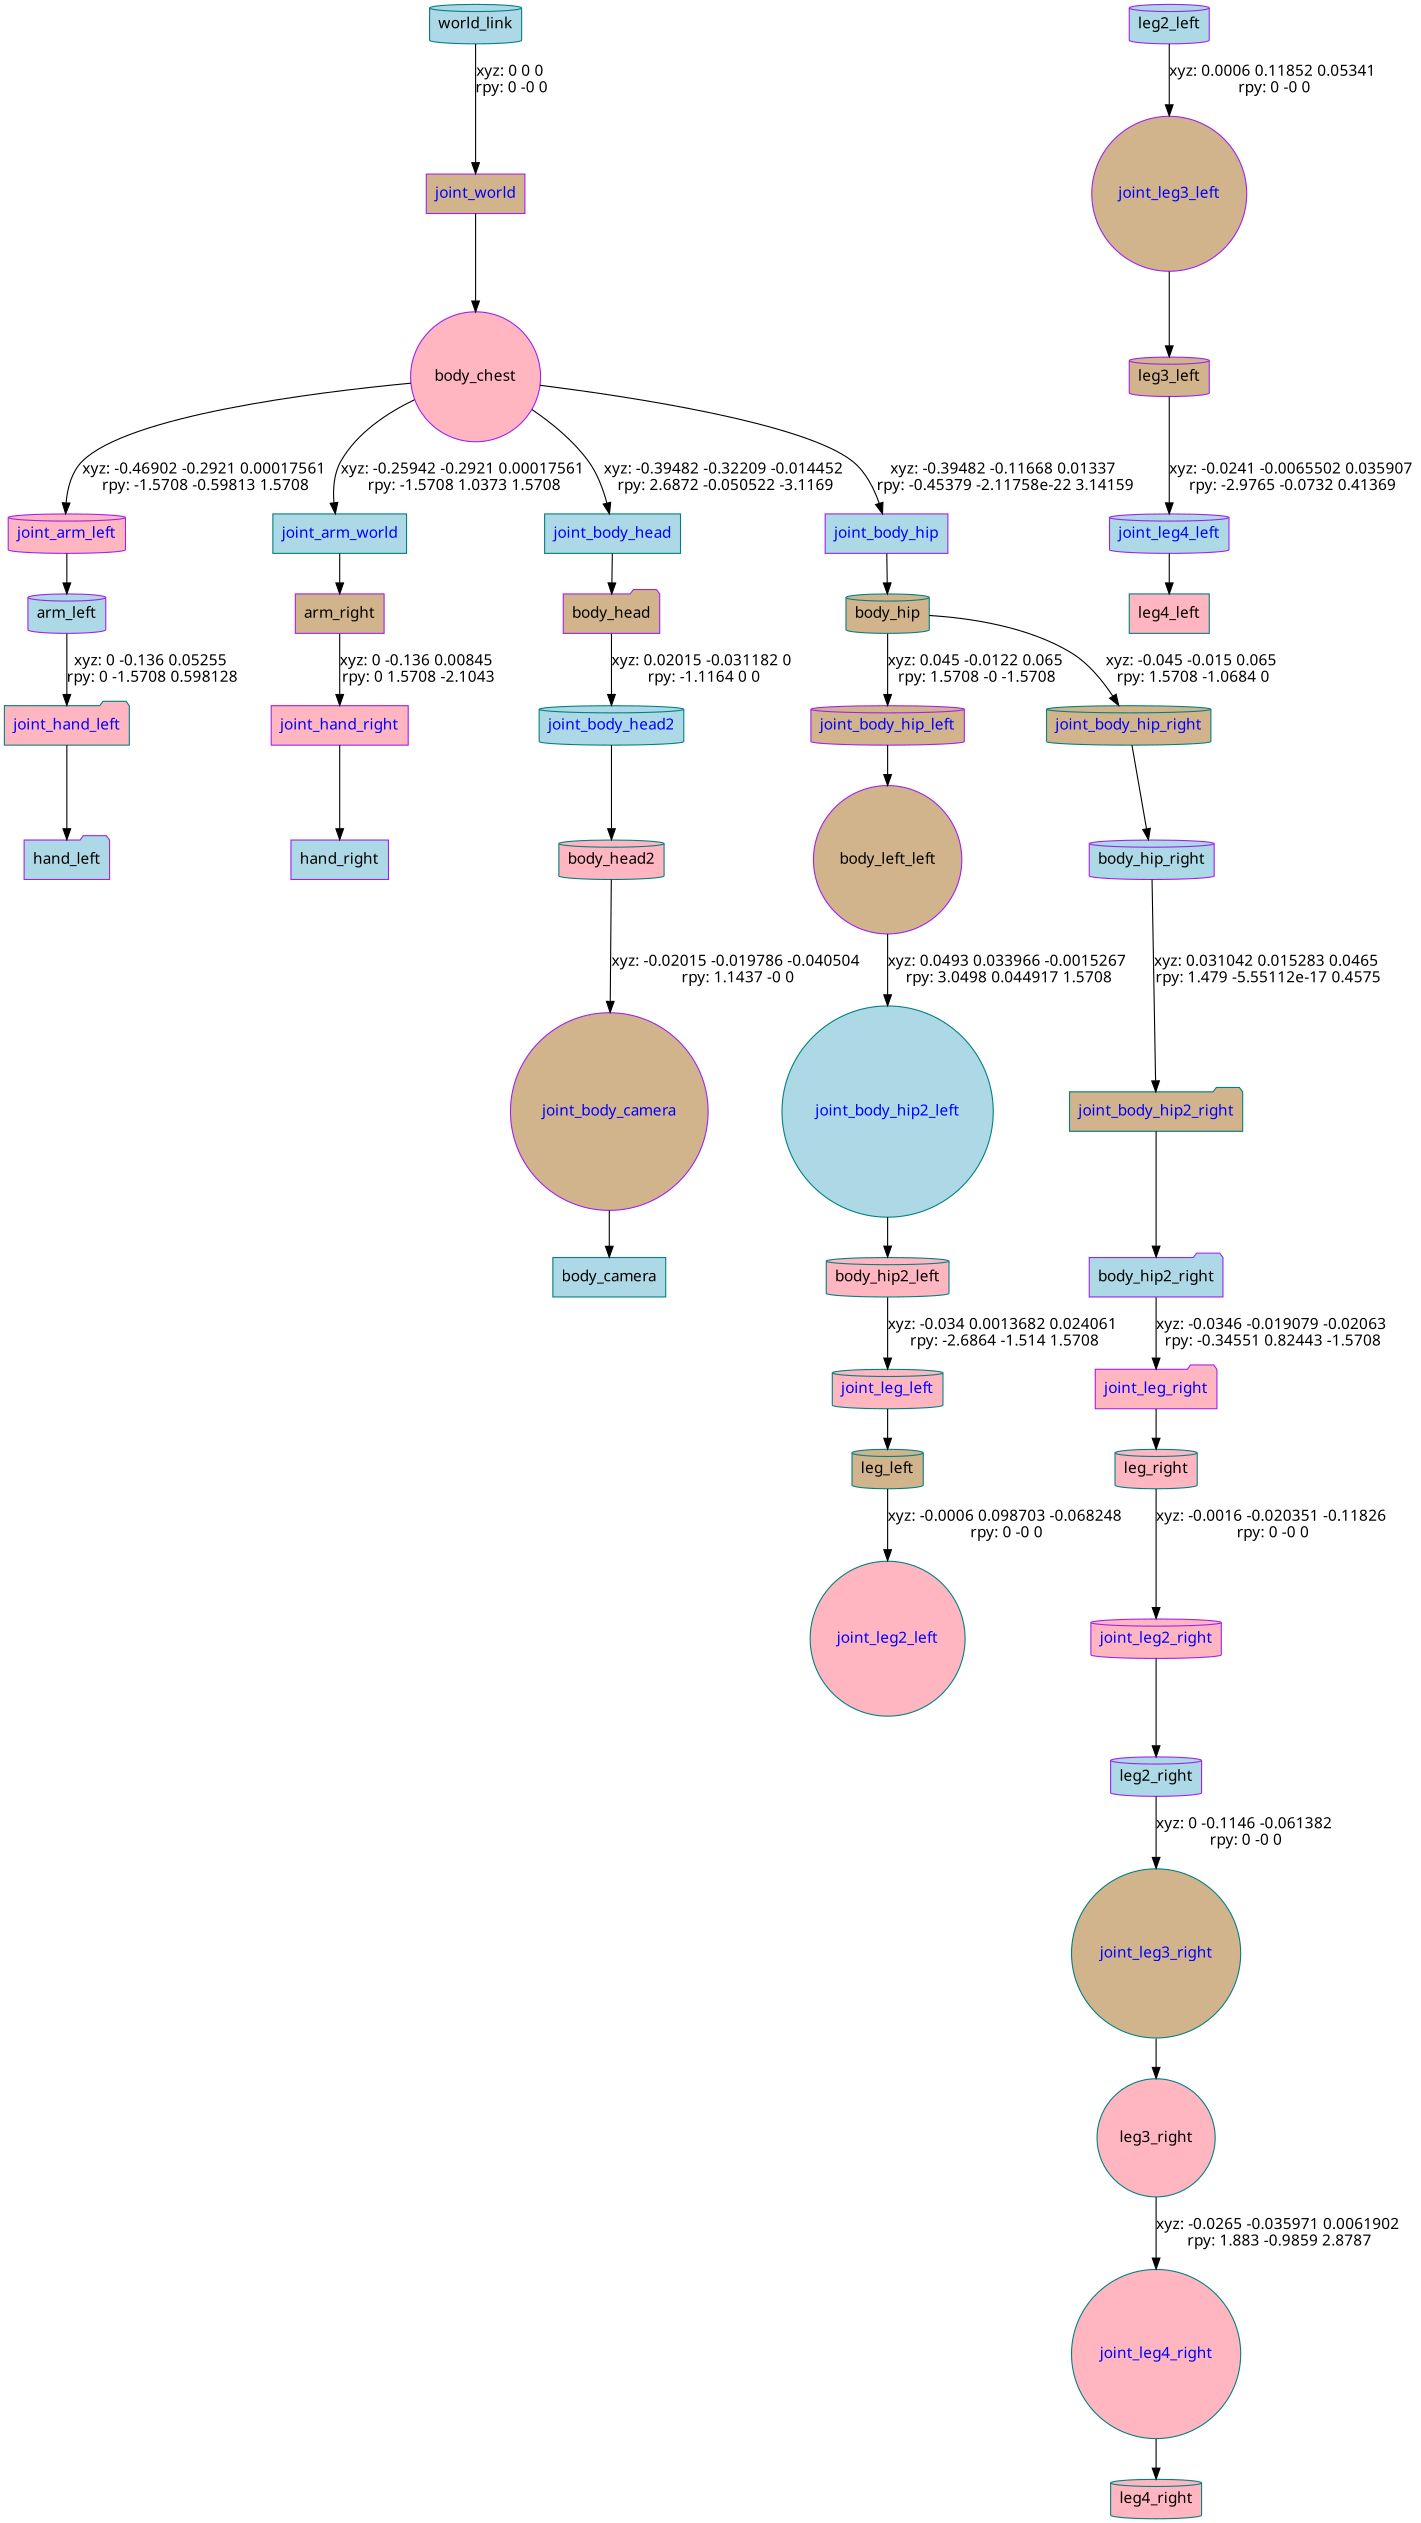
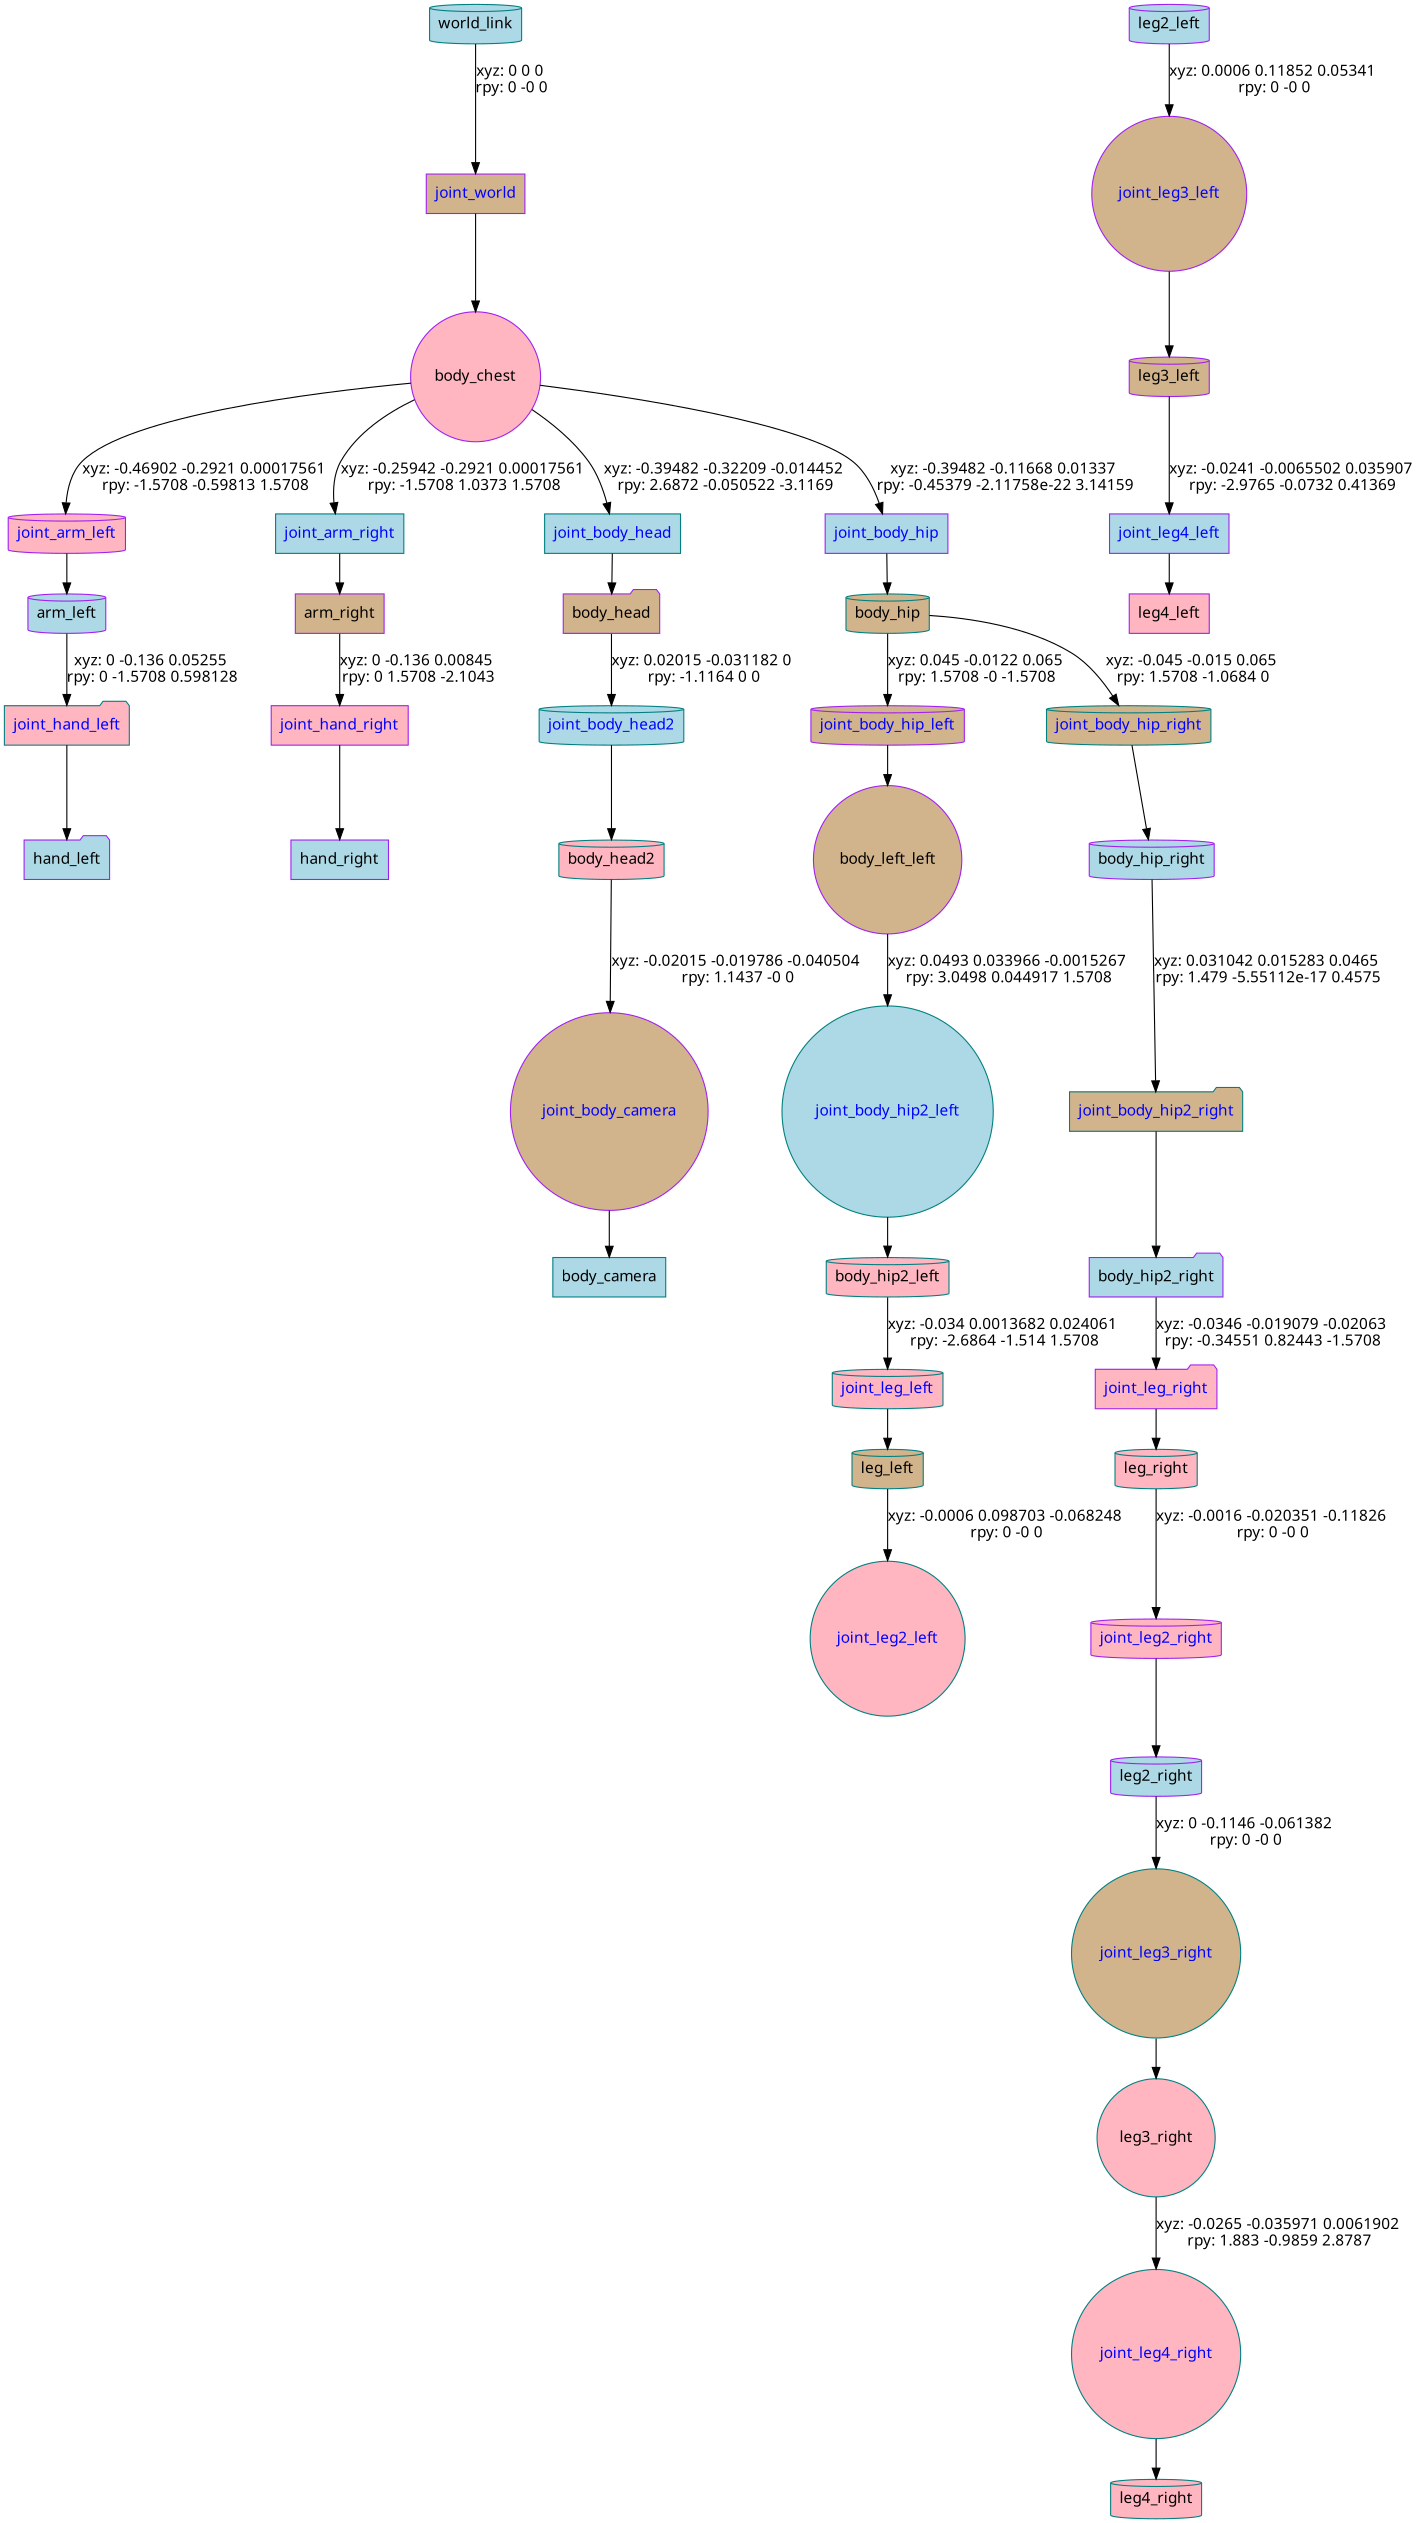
  digraph {
    fontname="Noto Sans"
    node [color=purple fillcolor=lightblue fontname="Noto Sans" shape=cylinder style=filled]
    edge [fontname="Noto Sans"]
    n1 [color=teal label=world_link]
    joint_world [fillcolor=tan fontcolor=blue shape=box]
    n3 [fillcolor=lightpink label=body_chest shape=circle]
    joint_arm_left [fillcolor=lightpink fontcolor=blue]
-   joint_arm_right [color=teal fontcolor=blue shape=box label=joint_arm_world]
+   joint_arm_right [color=teal fontcolor=blue shape=box]
    joint_body_head [color=teal fontcolor=blue shape=box]
    joint_body_hip [fontcolor=blue shape=box]
    n8 [label=arm_left]
    n9 [fillcolor=tan label=arm_right shape=box]
    n10 [fillcolor=tan label=body_head shape=folder]
    n11 [color=teal fillcolor=tan label=body_hip]
    joint_hand_left [color=teal fillcolor=lightpink fontcolor=blue shape=folder]
    n13 [label=hand_left shape=folder]
    joint_hand_right [fillcolor=lightpink fontcolor=blue shape=box]
    n15 [label=hand_right shape=box]
    joint_body_head2 [color=teal fontcolor=blue]
    n17 [color=teal fillcolor=lightpink label=body_head2]
    joint_body_camera [fillcolor=tan fontcolor=blue shape=circle]
    n19 [color=teal label=body_camera shape=box]
    joint_body_hip_left [fillcolor=tan fontcolor=blue]
    joint_body_hip_right [color=teal fillcolor=tan fontcolor=blue]
    n22 [fillcolor=tan label=body_left_left shape=circle]
    n23 [label=body_hip_right]
    joint_body_hip2_left [color=teal fontcolor=blue shape=circle]
    n25 [color=teal fillcolor=lightpink label=body_hip2_left]
    joint_leg_left [color=teal fillcolor=lightpink fontcolor=blue]
    n27 [color=teal fillcolor=tan label=leg_left]
    joint_leg2_left [color=teal fillcolor=lightpink fontcolor=blue shape=circle]
    n29 [label=leg2_left]
    joint_leg3_left [fillcolor=tan fontcolor=blue shape=circle]
    n31 [fillcolor=tan label=leg3_left]
-   joint_leg4_left [fontcolor=blue]
-   n33 [color=teal fillcolor=lightpink label=leg4_left shape=box]
+   joint_leg4_left [fontcolor=blue shape=box]
+   n33 [fillcolor=lightpink label=leg4_left shape=box]
    joint_body_hip2_right [color=teal fillcolor=tan fontcolor=blue shape=folder]
    n35 [label=body_hip2_right shape=folder]
    joint_leg_right [fillcolor=lightpink fontcolor=blue shape=folder]
    n37 [color=teal fillcolor=lightpink label=leg_right]
    joint_leg2_right [fillcolor=lightpink fontcolor=blue]
    n39 [label=leg2_right]
    joint_leg3_right [color=teal fillcolor=tan fontcolor=blue shape=circle]
    n41 [color=teal fillcolor=lightpink label=leg3_right shape=circle]
    joint_leg4_right [color=teal fillcolor=lightpink fontcolor=blue shape=circle]
    n43 [color=teal fillcolor=lightpink label=leg4_right]
    n1 -> joint_world [label="xyz: 0 0 0 \nrpy: 0 -0 0"]
    joint_world -> n3
    n3 -> joint_arm_left [label="xyz: -0.46902 -0.2921 0.00017561 \nrpy: -1.5708 -0.59813 1.5708"]
    n3 -> joint_arm_right [label="xyz: -0.25942 -0.2921 0.00017561 \nrpy: -1.5708 1.0373 1.5708"]
    n3 -> joint_body_head [label="xyz: -0.39482 -0.32209 -0.014452 \nrpy: 2.6872 -0.050522 -3.1169"]
    n3 -> joint_body_hip [label="xyz: -0.39482 -0.11668 0.01337 \nrpy: -0.45379 -2.11758e-22 3.14159"]
    joint_arm_left -> n8
    joint_arm_right -> n9
    joint_body_head -> n10
    joint_body_hip -> n11
    n8 -> joint_hand_left [label="xyz: 0 -0.136 0.05255 \nrpy: 0 -1.5708 0.598128"]
    n9 -> joint_hand_right [label="xyz: 0 -0.136 0.00845 \nrpy: 0 1.5708 -2.1043"]
    n10 -> joint_body_head2 [label="xyz: 0.02015 -0.031182 0 \nrpy: -1.1164 0 0"]
    n11 -> joint_body_hip_left [label="xyz: 0.045 -0.0122 0.065 \nrpy: 1.5708 -0 -1.5708"]
    n11 -> joint_body_hip_right [label="xyz: -0.045 -0.015 0.065 \nrpy: 1.5708 -1.0684 0"]
    joint_hand_left -> n13
    joint_hand_right -> n15
    joint_body_head2 -> n17
    n17 -> joint_body_camera [label="xyz: -0.02015 -0.019786 -0.040504 \nrpy: 1.1437 -0 0"]
    joint_body_camera -> n19
    joint_body_hip_left -> n22
    joint_body_hip_right -> n23
    n22 -> joint_body_hip2_left [label="xyz: 0.0493 0.033966 -0.0015267 \nrpy: 3.0498 0.044917 1.5708"]
    n23 -> joint_body_hip2_right [label="xyz: 0.031042 0.015283 0.0465 \nrpy: 1.479 -5.55112e-17 0.4575"]
    joint_body_hip2_left -> n25
    n25 -> joint_leg_left [label="xyz: -0.034 0.0013682 0.024061 \nrpy: -2.6864 -1.514 1.5708"]
    joint_leg_left -> n27
    n27 -> joint_leg2_left [label="xyz: -0.0006 0.098703 -0.068248 \nrpy: 0 -0 0"]
    n29 -> joint_leg3_left [label="xyz: 0.0006 0.11852 0.05341 \nrpy: 0 -0 0"]
    joint_leg3_left -> n31
    n31 -> joint_leg4_left [label="xyz: -0.0241 -0.0065502 0.035907 \nrpy: -2.9765 -0.0732 0.41369"]
    joint_leg4_left -> n33
    joint_body_hip2_right -> n35
    n35 -> joint_leg_right [label="xyz: -0.0346 -0.019079 -0.02063 \nrpy: -0.34551 0.82443 -1.5708"]
    joint_leg_right -> n37
    n37 -> joint_leg2_right [label="xyz: -0.0016 -0.020351 -0.11826 \nrpy: 0 -0 0"]
    joint_leg2_right -> n39
    n39 -> joint_leg3_right [label="xyz: 0 -0.1146 -0.061382 \nrpy: 0 -0 0"]
    joint_leg3_right -> n41
    n41 -> joint_leg4_right [label="xyz: -0.0265 -0.035971 0.0061902 \nrpy: 1.883 -0.9859 2.8787"]
    joint_leg4_right -> n43
  }
